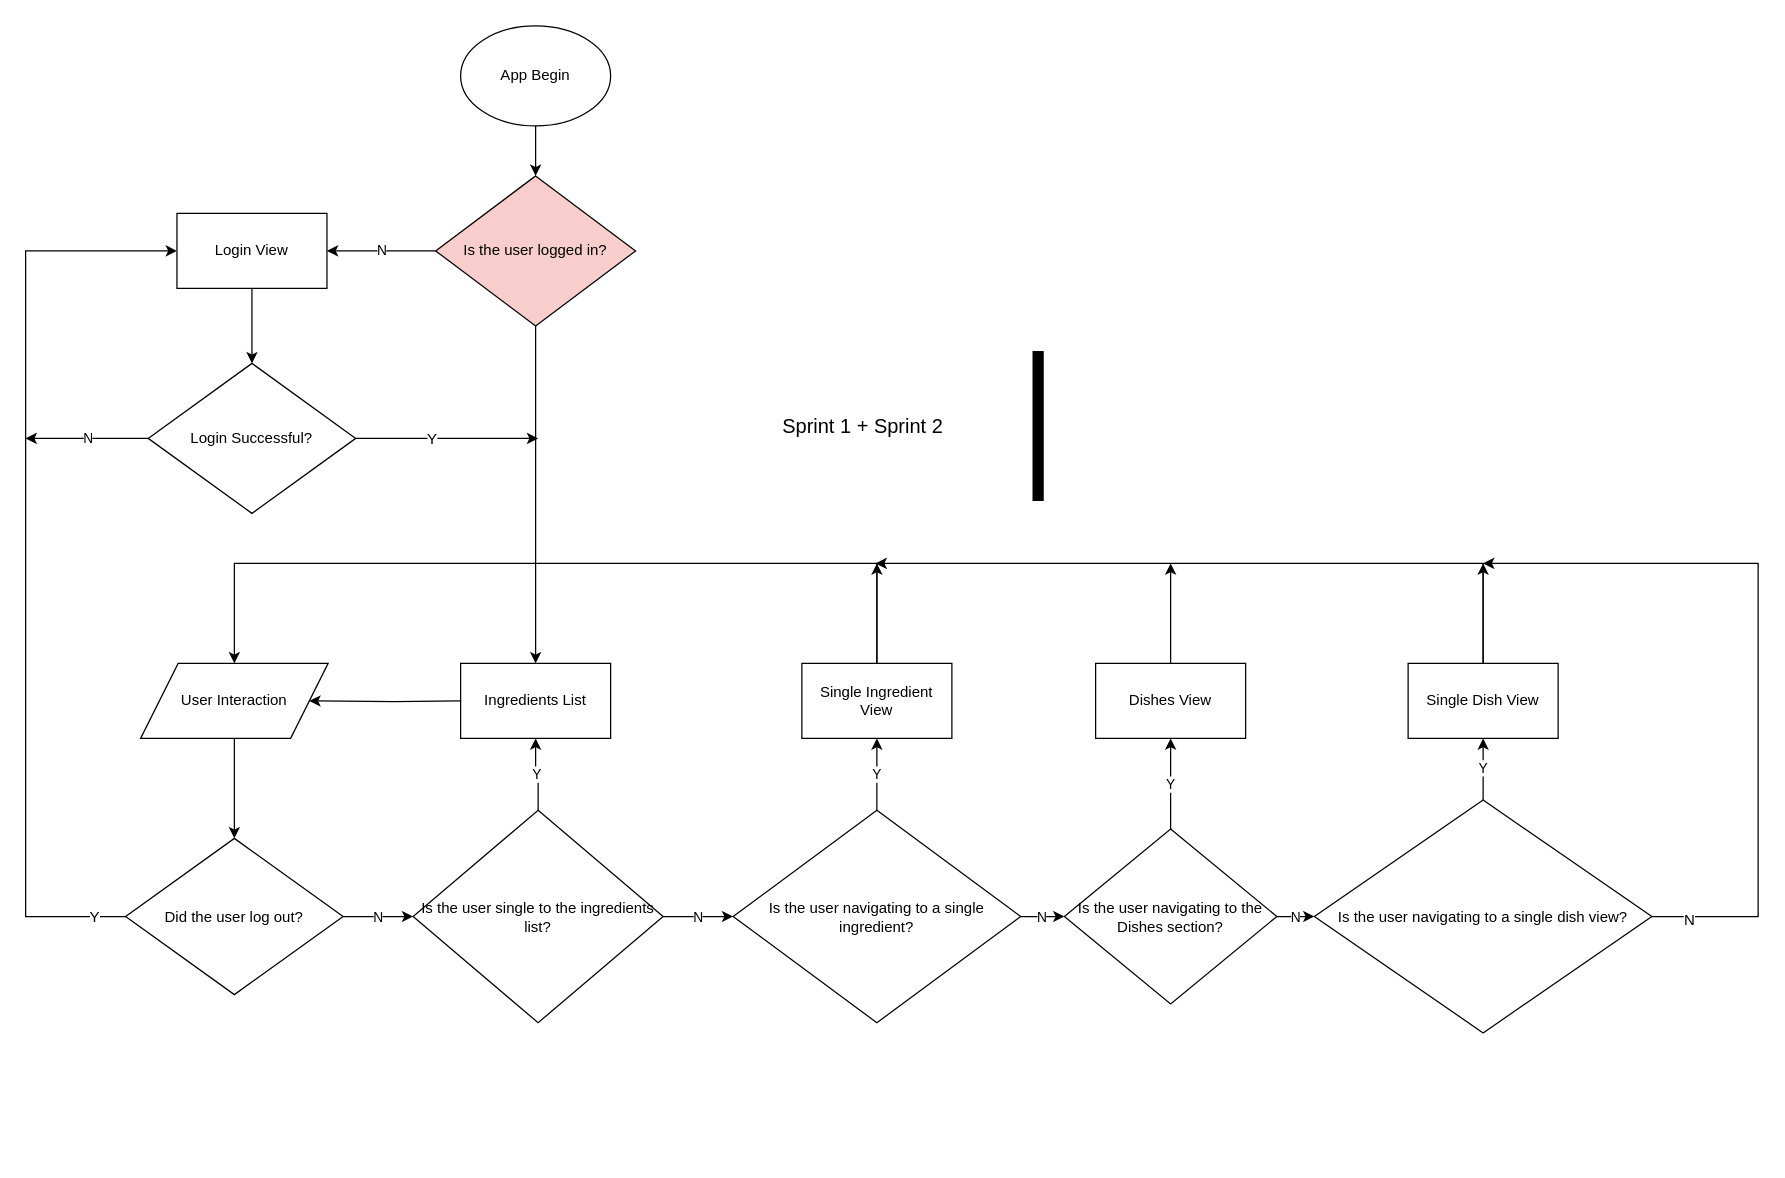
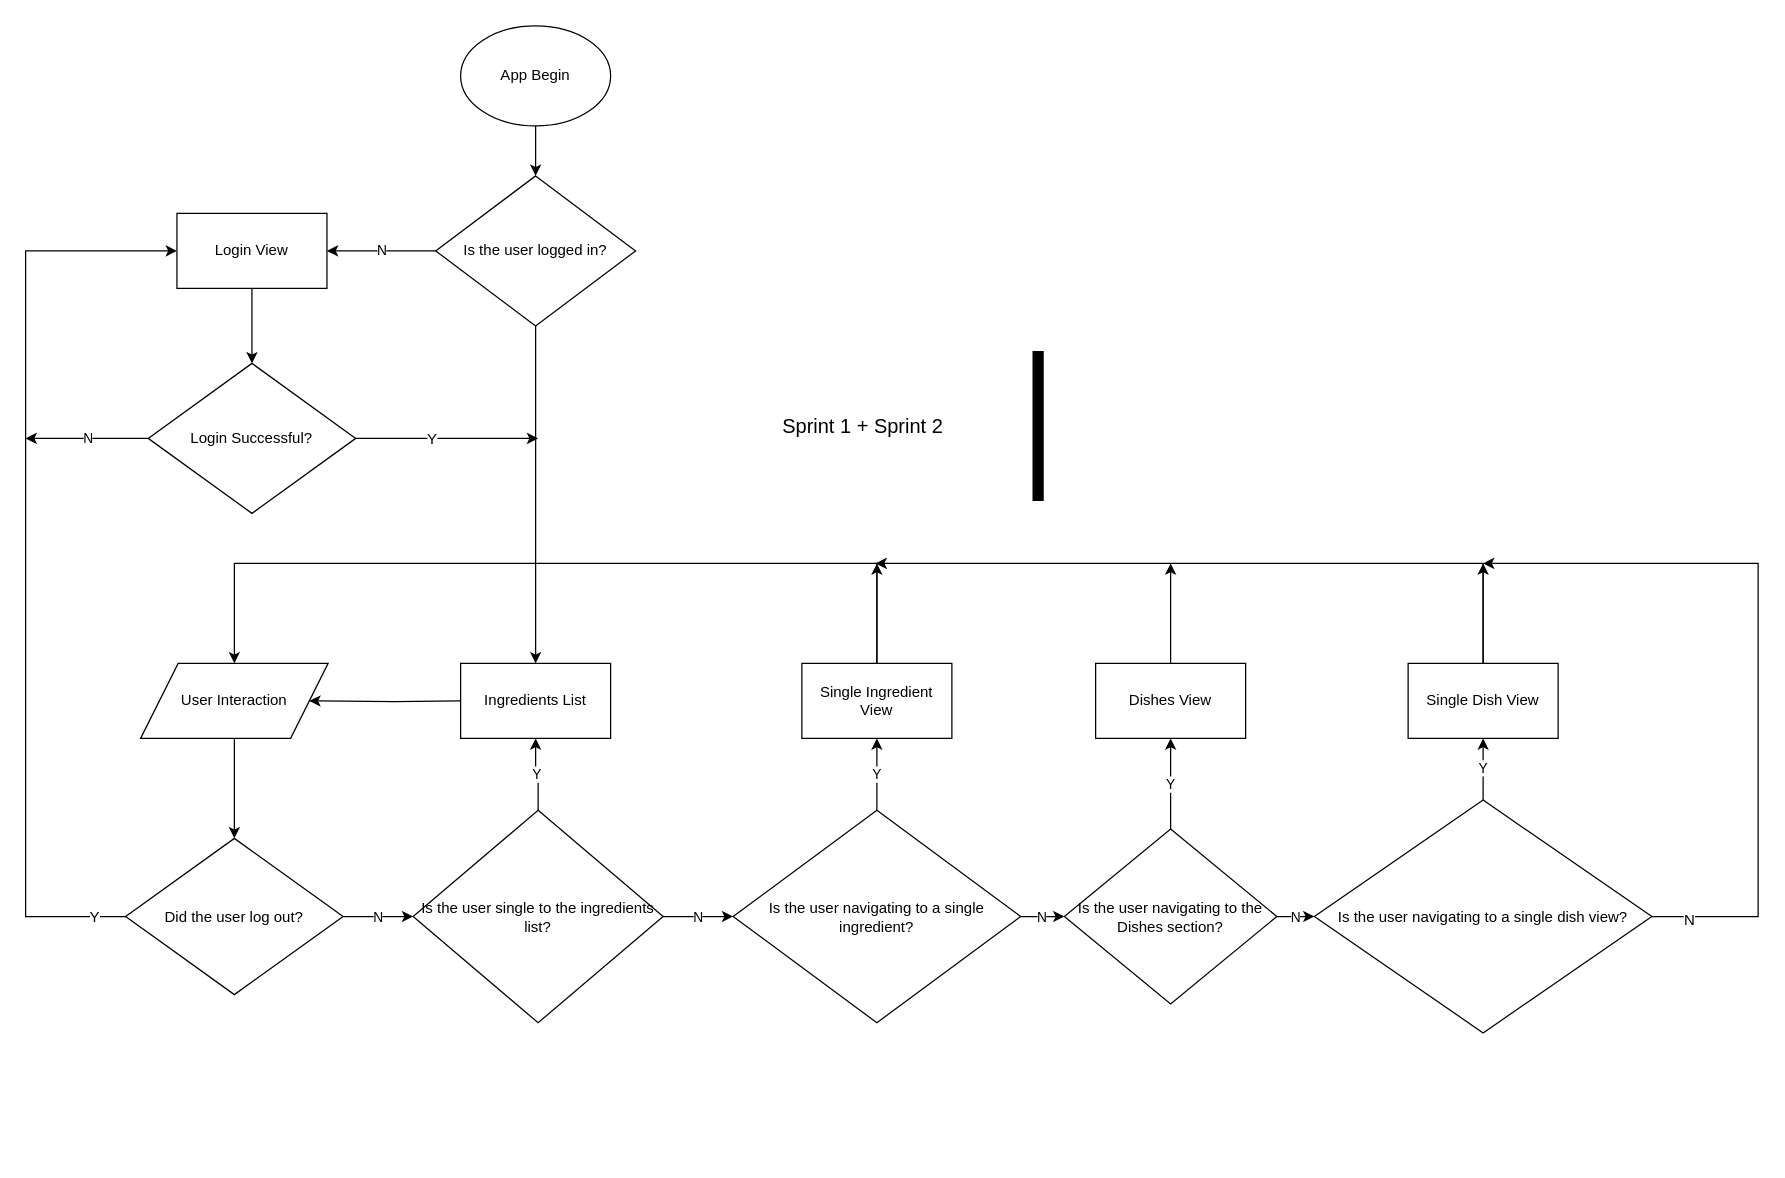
  <mxCell id="0" />
  <mxCell id="1" parent="0" />
  <mxCell id="2" style="edgeStyle=orthogonalEdgeStyle;rounded=0;orthogonalLoop=1;jettySize=auto;html=1;" parent="1" source="3" target="35" edge="1"><mxGeometry relative="1" as="geometry" /></mxCell>
  <mxCell id="3" value="App Begin" style="ellipse;whiteSpace=wrap;html=1;" parent="1" vertex="1"><mxGeometry x="368" y="20" width="120" height="80" as="geometry" /></mxCell>
  <mxCell id="4" style="edgeStyle=orthogonalEdgeStyle;rounded=0;orthogonalLoop=1;jettySize=auto;html=1;" parent="1" source="5" target="9" edge="1"><mxGeometry relative="1" as="geometry" /></mxCell>
  <mxCell id="5" value="Login View" style="rounded=0;whiteSpace=wrap;html=1;" parent="1" vertex="1"><mxGeometry x="141.06" y="170" width="120" height="60" as="geometry" /></mxCell>
  <mxCell id="6" style="edgeStyle=orthogonalEdgeStyle;rounded=0;orthogonalLoop=1;jettySize=auto;html=1;" parent="1" source="9" edge="1"><mxGeometry relative="1" as="geometry"><mxPoint x="430" y="350" as="targetPoint" /></mxGeometry></mxCell>
  <mxCell id="7" value="Y" style="text;html=1;align=center;verticalAlign=middle;resizable=0;points=[];labelBackgroundColor=#ffffff;" parent="6" vertex="1" connectable="0"><mxGeometry x="-0.178" relative="1" as="geometry"><mxPoint as="offset" /></mxGeometry></mxCell>
  <mxCell id="8" value="N" style="edgeStyle=orthogonalEdgeStyle;rounded=0;orthogonalLoop=1;jettySize=auto;html=1;" parent="1" source="9" edge="1"><mxGeometry relative="1" as="geometry"><mxPoint x="20" y="350" as="targetPoint" /></mxGeometry></mxCell>
  <mxCell id="9" value="Login Successful?" style="rhombus;whiteSpace=wrap;html=1;" parent="1" vertex="1"><mxGeometry x="118.06" y="290" width="166" height="120" as="geometry" /></mxCell>
  <mxCell id="10" style="edgeStyle=orthogonalEdgeStyle;rounded=0;orthogonalLoop=1;jettySize=auto;html=1;entryX=1;entryY=0.5;entryDx=0;entryDy=0;" parent="1" target="27" edge="1"><mxGeometry relative="1" as="geometry"><mxPoint x="368" y="560" as="sourcePoint" /></mxGeometry></mxCell>
  <mxCell id="11" style="edgeStyle=orthogonalEdgeStyle;rounded=0;orthogonalLoop=1;jettySize=auto;html=1;entryX=0;entryY=0.5;entryDx=0;entryDy=0;" parent="1" source="14" target="5" edge="1"><mxGeometry relative="1" as="geometry"><mxPoint x="110" y="180" as="targetPoint" /><Array as="points"><mxPoint x="20" y="733" /><mxPoint x="20" y="200" /></Array></mxGeometry></mxCell>
  <mxCell id="12" value="Y" style="text;html=1;align=center;verticalAlign=middle;resizable=0;points=[];labelBackgroundColor=#ffffff;" parent="11" vertex="1" connectable="0"><mxGeometry x="-0.93" relative="1" as="geometry"><mxPoint as="offset" /></mxGeometry></mxCell>
  <mxCell id="13" value="N" style="edgeStyle=orthogonalEdgeStyle;rounded=0;orthogonalLoop=1;jettySize=auto;html=1;entryX=0;entryY=0.5;entryDx=0;entryDy=0;" parent="1" source="14" target="17" edge="1"><mxGeometry relative="1" as="geometry" /></mxCell>
  <mxCell id="14" value="Did the user log out?" style="rhombus;whiteSpace=wrap;html=1;" parent="1" vertex="1"><mxGeometry x="100" y="670" width="174" height="125" as="geometry" /></mxCell>
  <mxCell id="15" value="Y" style="edgeStyle=orthogonalEdgeStyle;rounded=0;orthogonalLoop=1;jettySize=auto;html=1;" parent="1" source="17" target="18" edge="1"><mxGeometry relative="1" as="geometry" /></mxCell>
  <mxCell id="16" value="N" style="edgeStyle=orthogonalEdgeStyle;rounded=0;orthogonalLoop=1;jettySize=auto;html=1;entryX=0;entryY=0.5;entryDx=0;entryDy=0;" parent="1" source="17" target="22" edge="1"><mxGeometry relative="1" as="geometry" /></mxCell>
  <mxCell id="17" value="Is the user single to the ingredients list?" style="rhombus;whiteSpace=wrap;html=1;" parent="1" vertex="1"><mxGeometry x="330" y="647.5" width="200" height="170" as="geometry" /></mxCell>
  <mxCell id="18" value="Ingredients List" style="rounded=0;whiteSpace=wrap;html=1;" parent="1" vertex="1"><mxGeometry x="368" y="530" width="120" height="60" as="geometry" /></mxCell>
  <mxCell id="19" style="edgeStyle=orthogonalEdgeStyle;rounded=0;orthogonalLoop=1;jettySize=auto;html=1;exitX=0.5;exitY=1;exitDx=0;exitDy=0;" parent="1" edge="1"><mxGeometry relative="1" as="geometry"><mxPoint x="428" y="590" as="sourcePoint" /><mxPoint x="428" y="590" as="targetPoint" /></mxGeometry></mxCell>
  <mxCell id="20" value="Y" style="edgeStyle=orthogonalEdgeStyle;rounded=0;orthogonalLoop=1;jettySize=auto;html=1;entryX=0.5;entryY=1;entryDx=0;entryDy=0;" parent="1" source="22" target="25" edge="1"><mxGeometry relative="1" as="geometry" /></mxCell>
  <mxCell id="21" value="N" style="edgeStyle=orthogonalEdgeStyle;rounded=0;orthogonalLoop=1;jettySize=auto;html=1;entryX=0;entryY=0.5;entryDx=0;entryDy=0;" parent="1" source="22" target="32" edge="1"><mxGeometry relative="1" as="geometry" /></mxCell>
  <mxCell id="22" value="Is the user navigating to a single ingredient?" style="rhombus;whiteSpace=wrap;html=1;" parent="1" vertex="1"><mxGeometry x="586" y="647.5" width="230" height="170" as="geometry" /></mxCell>
  <mxCell id="23" style="edgeStyle=orthogonalEdgeStyle;rounded=0;orthogonalLoop=1;jettySize=auto;html=1;entryX=0.5;entryY=0;entryDx=0;entryDy=0;" parent="1" source="25" target="27" edge="1"><mxGeometry relative="1" as="geometry"><mxPoint x="701" y="440" as="targetPoint" /><Array as="points"><mxPoint x="701" y="450" /><mxPoint x="187" y="450" /></Array></mxGeometry></mxCell>
  <mxCell id="24" style="edgeStyle=orthogonalEdgeStyle;rounded=0;orthogonalLoop=1;jettySize=auto;html=1;" parent="1" source="25" edge="1"><mxGeometry relative="1" as="geometry"><mxPoint x="701" y="450" as="targetPoint" /></mxGeometry></mxCell>
  <mxCell id="25" value="Single Ingredient View" style="rounded=0;whiteSpace=wrap;html=1;" parent="1" vertex="1"><mxGeometry x="641" y="530" width="120" height="60" as="geometry" /></mxCell>
  <mxCell id="26" style="edgeStyle=orthogonalEdgeStyle;rounded=0;orthogonalLoop=1;jettySize=auto;html=1;" parent="1" source="27" target="14" edge="1"><mxGeometry relative="1" as="geometry" /></mxCell>
  <mxCell id="27" value="User Interaction" style="shape=parallelogram;perimeter=parallelogramPerimeter;whiteSpace=wrap;html=1;" parent="1" vertex="1"><mxGeometry x="112" y="530" width="150" height="60" as="geometry" /></mxCell>
  <mxCell id="28" style="edgeStyle=orthogonalEdgeStyle;rounded=0;orthogonalLoop=1;jettySize=auto;html=1;" parent="1" source="29" edge="1"><mxGeometry relative="1" as="geometry"><mxPoint x="936" y="450" as="targetPoint" /></mxGeometry></mxCell>
  <mxCell id="29" value="Dishes View" style="rounded=0;whiteSpace=wrap;html=1;" parent="1" vertex="1"><mxGeometry x="876" y="530" width="120" height="60" as="geometry" /></mxCell>
  <mxCell id="30" value="Y" style="edgeStyle=orthogonalEdgeStyle;rounded=0;orthogonalLoop=1;jettySize=auto;html=1;" parent="1" source="32" target="29" edge="1"><mxGeometry relative="1" as="geometry" /></mxCell>
  <mxCell id="31" value="N" style="edgeStyle=orthogonalEdgeStyle;rounded=0;orthogonalLoop=1;jettySize=auto;html=1;entryX=0;entryY=0.5;entryDx=0;entryDy=0;fontColor=none;" parent="1" source="32" target="39" edge="1"><mxGeometry relative="1" as="geometry" /></mxCell>
  <mxCell id="32" value="Is the user navigating to the Dishes section?" style="rhombus;whiteSpace=wrap;html=1;" parent="1" vertex="1"><mxGeometry x="851" y="662.5" width="170" height="140" as="geometry" /></mxCell>
  <mxCell id="33" style="edgeStyle=orthogonalEdgeStyle;rounded=0;orthogonalLoop=1;jettySize=auto;html=1;entryX=0.5;entryY=0;entryDx=0;entryDy=0;" parent="1" source="35" target="18" edge="1"><mxGeometry relative="1" as="geometry"><mxPoint x="428" y="520" as="targetPoint" /></mxGeometry></mxCell>
  <mxCell id="34" value="N" style="edgeStyle=orthogonalEdgeStyle;rounded=0;orthogonalLoop=1;jettySize=auto;html=1;entryX=1;entryY=0.5;entryDx=0;entryDy=0;" parent="1" source="35" target="5" edge="1"><mxGeometry relative="1" as="geometry" /></mxCell>
- <mxCell id="35" value="Is the user logged in?" style="rhombus;whiteSpace=wrap;html=1;fillColor=#f8cecc;" parent="1" vertex="1"><mxGeometry x="348" y="140" width="160" height="120" as="geometry" /></mxCell>
+ <mxCell id="35" value="Is the user logged in?" style="rhombus;whiteSpace=wrap;html=1;" parent="1" vertex="1"><mxGeometry x="348" y="140" width="160" height="120" as="geometry" /></mxCell>
  <mxCell id="36" value="Y" style="edgeStyle=orthogonalEdgeStyle;rounded=0;orthogonalLoop=1;jettySize=auto;html=1;entryX=0.5;entryY=1;entryDx=0;entryDy=0;fontColor=none;" parent="1" source="39" target="42" edge="1"><mxGeometry relative="1" as="geometry" /></mxCell>
  <mxCell id="37" style="edgeStyle=orthogonalEdgeStyle;rounded=0;orthogonalLoop=1;jettySize=auto;html=1;fontColor=none;" parent="1" source="39" edge="1"><mxGeometry relative="1" as="geometry"><mxPoint x="1186" y="450" as="targetPoint" /><Array as="points"><mxPoint x="1406" y="733" /><mxPoint x="1406" y="450" /></Array></mxGeometry></mxCell>
  <mxCell id="38" value="N" style="text;html=1;align=center;verticalAlign=middle;resizable=0;points=[];labelBackgroundColor=#ffffff;fontColor=none;" parent="37" vertex="1" connectable="0"><mxGeometry x="-0.897" y="-3" relative="1" as="geometry"><mxPoint as="offset" /></mxGeometry></mxCell>
  <mxCell id="39" value="Is the user navigating to a single dish view?" style="rhombus;whiteSpace=wrap;html=1;labelBackgroundColor=none;fontColor=none;" parent="1" vertex="1"><mxGeometry x="1051" y="639.38" width="270" height="186.25" as="geometry" /></mxCell>
  <mxCell id="40" style="edgeStyle=orthogonalEdgeStyle;rounded=0;orthogonalLoop=1;jettySize=auto;html=1;fontColor=none;" parent="1" source="42" edge="1"><mxGeometry relative="1" as="geometry"><mxPoint x="700" y="450" as="targetPoint" /><Array as="points"><mxPoint x="1186" y="450" /></Array></mxGeometry></mxCell>
  <mxCell id="41" style="edgeStyle=orthogonalEdgeStyle;rounded=0;orthogonalLoop=1;jettySize=auto;html=1;" parent="1" source="42" edge="1"><mxGeometry relative="1" as="geometry"><mxPoint x="1186" y="450" as="targetPoint" /></mxGeometry></mxCell>
  <mxCell id="42" value="Single Dish View" style="rounded=0;whiteSpace=wrap;html=1;labelBackgroundColor=none;fontColor=none;" parent="1" vertex="1"><mxGeometry x="1126" y="530" width="120" height="60" as="geometry" /></mxCell>
  <mxCell id="43" value="" style="shape=link;html=1;fontColor=none;strokeColor=none;" parent="1" edge="1"><mxGeometry width="50" height="50" relative="1" as="geometry"><mxPoint x="1080" y="920" as="sourcePoint" /><mxPoint x="1070" y="170" as="targetPoint" /></mxGeometry></mxCell>
  <mxCell id="44" value="" style="endArrow=none;html=1;fontColor=none;strokeWidth=9;" parent="1" edge="1"><mxGeometry width="50" height="50" relative="1" as="geometry"><mxPoint x="830" y="400" as="sourcePoint" /><mxPoint x="830" y="280" as="targetPoint" /></mxGeometry></mxCell>
  <mxCell id="45" value="Sprint 1 + Sprint 2" style="text;html=1;strokeColor=none;fillColor=none;align=center;verticalAlign=middle;whiteSpace=wrap;rounded=0;labelBackgroundColor=none;fontColor=none;fontSize=16;" parent="1" vertex="1"><mxGeometry x="600" y="295" width="180" height="90" as="geometry" /></mxCell>
